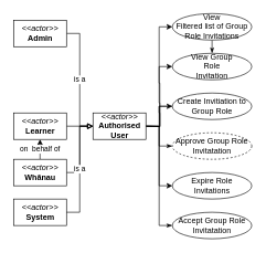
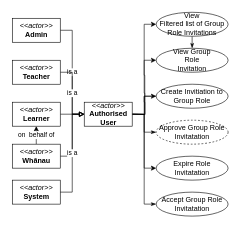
  <mxCell id="0" />
  <mxCell id="1" parent="0" />
  <mxCell id="2" style="edgeStyle=orthogonalEdgeStyle;rounded=0;orthogonalLoop=1;jettySize=auto;html=1;entryX=0;entryY=0.5;entryDx=0;entryDy=0;fontColor=#999999;" parent="1" target="9" edge="1"><mxGeometry relative="1" as="geometry"><mxPoint x="220" y="190" as="sourcePoint" /></mxGeometry></mxCell>
  <mxCell id="3" style="edgeStyle=orthogonalEdgeStyle;rounded=0;orthogonalLoop=1;jettySize=auto;html=1;entryX=0;entryY=0.5;entryDx=0;entryDy=0;fontColor=default;" parent="1" target="10" edge="1"><mxGeometry relative="1" as="geometry"><mxPoint x="220" y="190" as="sourcePoint" /></mxGeometry></mxCell>
  <mxCell id="4" style="edgeStyle=orthogonalEdgeStyle;rounded=0;orthogonalLoop=1;jettySize=auto;html=1;entryX=0;entryY=0.5;entryDx=0;entryDy=0;fontColor=default;" parent="1" target="12" edge="1"><mxGeometry relative="1" as="geometry"><mxPoint x="220" y="190" as="sourcePoint" /></mxGeometry></mxCell>
  <mxCell id="5" style="edgeStyle=orthogonalEdgeStyle;rounded=0;orthogonalLoop=1;jettySize=auto;html=1;entryX=0;entryY=0.5;entryDx=0;entryDy=0;endArrow=classicThin;endFill=1;" parent="1" source="7" target="17" edge="1"><mxGeometry relative="1" as="geometry" /></mxCell>
  <mxCell id="6" style="edgeStyle=orthogonalEdgeStyle;rounded=0;orthogonalLoop=1;jettySize=auto;html=1;entryX=0;entryY=0.5;entryDx=0;entryDy=0;" parent="1" source="7" target="26" edge="1"><mxGeometry relative="1" as="geometry" /></mxCell>
  <mxCell id="7" value="&lt;i&gt;&amp;lt;&amp;lt;actor&amp;gt;&amp;gt;&lt;br&gt;&lt;/i&gt;&lt;b&gt;Authorised&lt;br&gt;User&lt;/b&gt;" style="text;html=1;align=center;verticalAlign=middle;dashed=0;fillColor=#ffffff;strokeColor=#000000;" parent="1" vertex="1"><mxGeometry x="140" y="170" width="80" height="40" as="geometry" /></mxCell>
  <mxCell id="8" style="edgeStyle=orthogonalEdgeStyle;rounded=0;orthogonalLoop=1;jettySize=auto;html=1;entryX=0.5;entryY=0;entryDx=0;entryDy=0;fontColor=default;endArrow=classicThin;endFill=1;" parent="1" source="9" edge="1"><mxGeometry relative="1" as="geometry"><mxPoint x="320" y="80" as="targetPoint" /></mxGeometry></mxCell>
  <mxCell id="9" value="View&lt;br&gt;Filtered list of Group&lt;br&gt;Role Invitations" style="ellipse;whiteSpace=wrap;html=1;" parent="1" vertex="1"><mxGeometry x="260" y="20" width="120" height="40" as="geometry" /></mxCell>
  <mxCell id="10" value="View Group &lt;br&gt;Role&lt;br&gt;Invitation" style="ellipse;whiteSpace=wrap;html=1;fontColor=default;strokeColor=default;" parent="1" vertex="1"><mxGeometry x="260" y="80" width="120" height="40" as="geometry" /></mxCell>
  <mxCell id="11" style="edgeStyle=orthogonalEdgeStyle;rounded=0;orthogonalLoop=1;jettySize=auto;html=1;exitX=0;exitY=0.5;exitDx=0;exitDy=0;entryX=0;entryY=0.5;entryDx=0;entryDy=0;endArrow=classicThin;endFill=1;" parent="1" source="12" target="23" edge="1"><mxGeometry relative="1" as="geometry" /></mxCell>
  <mxCell id="12" value="Create Invitiation to Group Role" style="ellipse;whiteSpace=wrap;html=1;fontColor=default;strokeColor=default;" parent="1" vertex="1"><mxGeometry x="260" y="140" width="120" height="40" as="geometry" /></mxCell>
  <mxCell id="13" value="is a" style="edgeStyle=orthogonalEdgeStyle;rounded=0;orthogonalLoop=1;jettySize=auto;html=1;entryX=0;entryY=0.5;entryDx=0;entryDy=0;fontColor=default;endArrow=block;endFill=0;" parent="1" source="14" target="7" edge="1"><mxGeometry relative="1" as="geometry" /></mxCell>
  <mxCell id="14" value="&lt;i&gt;&amp;lt;&amp;lt;actor&amp;gt;&amp;gt;&lt;br&gt;&lt;/i&gt;&lt;b&gt;Admin&lt;/b&gt;" style="text;html=1;align=center;verticalAlign=middle;dashed=0;fillColor=#ffffff;strokeColor=#000000;" parent="1" vertex="1"><mxGeometry x="20" y="30" width="80" height="40" as="geometry" /></mxCell>
+ <mxCell id="15" value="is a" style="edgeStyle=orthogonalEdgeStyle;rounded=0;orthogonalLoop=1;jettySize=auto;html=1;entryX=0;entryY=0.5;entryDx=0;entryDy=0;fontColor=default;endArrow=block;endFill=0;" parent="1" source="16" target="7" edge="1"><mxGeometry relative="1" as="geometry" /></mxCell>
+ <mxCell id="16" value="&lt;i&gt;&amp;lt;&amp;lt;actor&amp;gt;&amp;gt;&lt;br&gt;&lt;/i&gt;&lt;b&gt;Teacher&lt;/b&gt;" style="text;html=1;align=center;verticalAlign=middle;dashed=0;fillColor=#ffffff;strokeColor=#000000;" parent="1" vertex="1"><mxGeometry x="20" y="100" width="80" height="40" as="geometry" /></mxCell>
  <mxCell id="17" value="Approve Group Role Invitatation" style="ellipse;whiteSpace=wrap;html=1;fontColor=default;strokeColor=default;dashed=1;" parent="1" vertex="1"><mxGeometry x="260" y="200" width="120" height="40" as="geometry" /></mxCell>
  <mxCell id="18" style="edgeStyle=orthogonalEdgeStyle;rounded=0;orthogonalLoop=1;jettySize=auto;html=1;entryX=0;entryY=0.5;entryDx=0;entryDy=0;endArrow=block;endFill=0;" parent="1" source="19" target="7" edge="1"><mxGeometry relative="1" as="geometry" /></mxCell>
  <mxCell id="19" value="&lt;i&gt;&amp;lt;&amp;lt;actor&amp;gt;&amp;gt;&lt;br&gt;&lt;/i&gt;&lt;b&gt;Learner&lt;/b&gt;" style="text;html=1;align=center;verticalAlign=middle;dashed=0;fillColor=#ffffff;strokeColor=#000000;" parent="1" vertex="1"><mxGeometry x="20" y="170" width="80" height="40" as="geometry" /></mxCell>
  <mxCell id="20" value="on&amp;nbsp; behalf of" style="edgeStyle=orthogonalEdgeStyle;rounded=0;orthogonalLoop=1;jettySize=auto;html=1;entryX=0.5;entryY=1;entryDx=0;entryDy=0;" parent="1" source="22" target="19" edge="1"><mxGeometry relative="1" as="geometry" /></mxCell>
  <mxCell id="21" style="edgeStyle=orthogonalEdgeStyle;rounded=0;orthogonalLoop=1;jettySize=auto;html=1;endArrow=block;endFill=0;" parent="1" source="22" edge="1"><mxGeometry relative="1" as="geometry"><mxPoint x="140" y="190" as="targetPoint" /><Array as="points"><mxPoint x="120" y="260" /><mxPoint x="120" y="190" /></Array></mxGeometry></mxCell>
  <mxCell id="22" value="&lt;i&gt;&amp;lt;&amp;lt;actor&amp;gt;&amp;gt;&lt;br&gt;&lt;/i&gt;&lt;b&gt;Whānau&lt;/b&gt;" style="text;html=1;align=center;verticalAlign=middle;dashed=0;fillColor=#ffffff;strokeColor=#000000;" parent="1" vertex="1"><mxGeometry x="20" y="240" width="80" height="40" as="geometry" /></mxCell>
  <mxCell id="23" value="Accept Group Role Invitatation" style="ellipse;whiteSpace=wrap;html=1;fontColor=default;strokeColor=default;" parent="1" vertex="1"><mxGeometry x="260" y="320" width="120" height="40" as="geometry" /></mxCell>
  <mxCell id="24" value="&lt;i&gt;&amp;lt;&amp;lt;actor&amp;gt;&amp;gt;&lt;br&gt;&lt;/i&gt;&lt;b&gt;System&lt;/b&gt;" style="text;html=1;align=center;verticalAlign=middle;dashed=0;fillColor=#ffffff;strokeColor=#000000;" parent="1" vertex="1"><mxGeometry x="20" y="300" width="80" height="40" as="geometry" /></mxCell>
  <mxCell id="25" value="is a" style="edgeStyle=orthogonalEdgeStyle;rounded=0;orthogonalLoop=1;jettySize=auto;html=1;fontColor=default;endArrow=block;endFill=0;exitX=1;exitY=0.5;exitDx=0;exitDy=0;" parent="1" source="24" edge="1"><mxGeometry relative="1" as="geometry"><mxPoint x="110" y="90" as="sourcePoint" /><mxPoint x="140" y="190" as="targetPoint" /><Array as="points"><mxPoint x="120" y="320" /><mxPoint x="120" y="190" /></Array></mxGeometry></mxCell>
- <mxCell id="26" value="Expire Role Invitations" style="ellipse;whiteSpace=wrap;html=1;fontColor=default;strokeColor=default;" parent="1" vertex="1"><mxGeometry x="260" y="260" width="120" height="40" as="geometry" /></mxCell>
+ <mxCell id="26" value="Expire Role Invitatation" style="ellipse;whiteSpace=wrap;html=1;fontColor=default;strokeColor=default;" parent="1" vertex="1"><mxGeometry x="260" y="260" width="120" height="40" as="geometry" /></mxCell>
